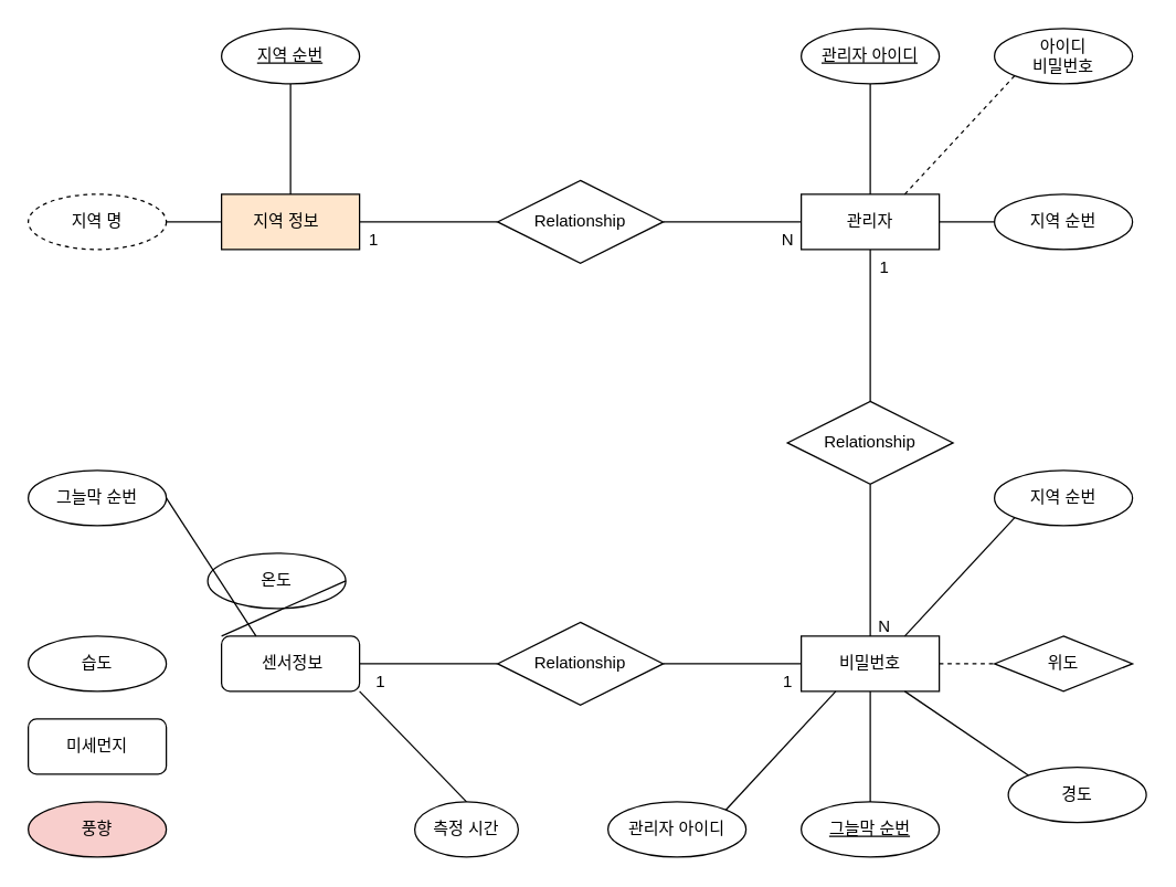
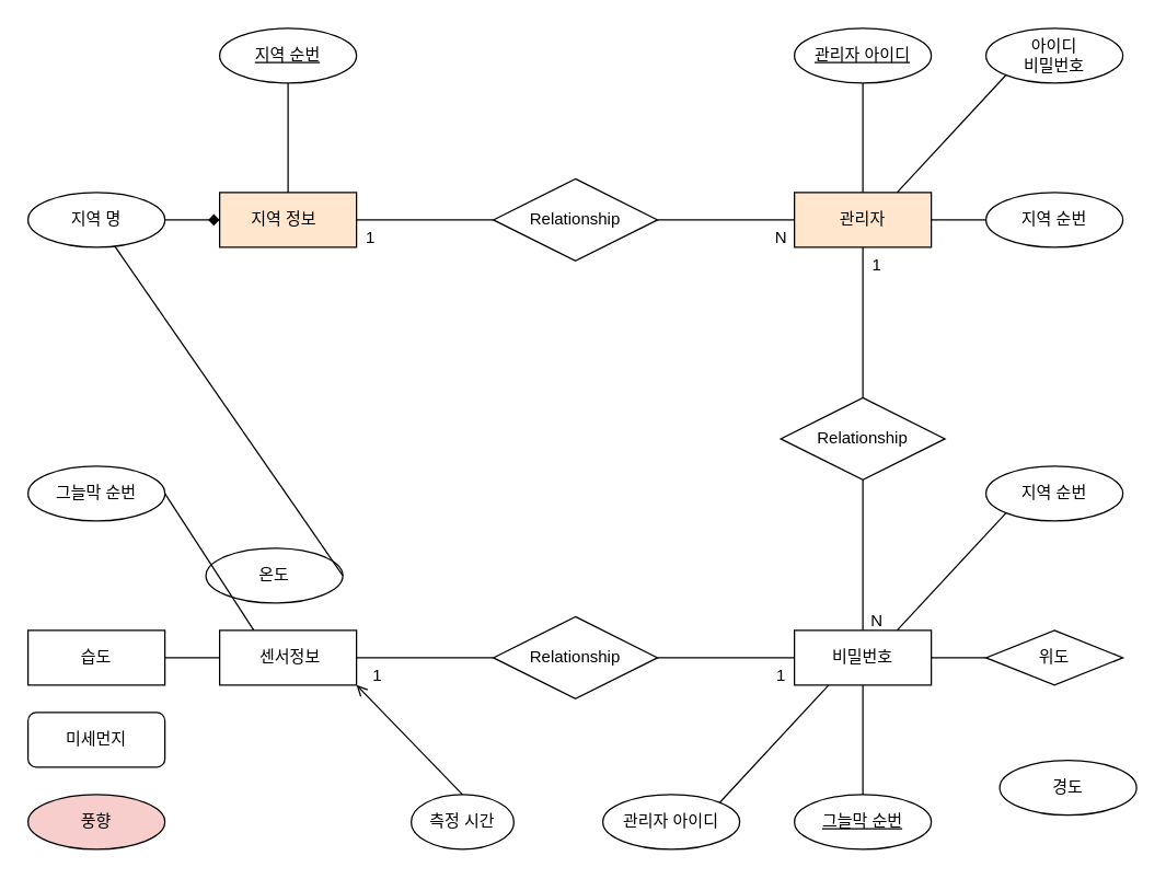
  <mxCell id="0" />
  <mxCell id="1" parent="0" />
  <mxCell id="2" value="비밀번호" style="whiteSpace=wrap;html=1;align=center;" vertex="1" parent="1"><mxGeometry x="580" y="460" width="100" height="40" as="geometry" /></mxCell>
- <mxCell id="3" value="&amp;nbsp;센서정보" style="whiteSpace=wrap;html=1;align=center;rounded=1;" vertex="1" parent="1"><mxGeometry x="160" y="460" width="100" height="40" as="geometry" /></mxCell>
- <mxCell id="4" value="관리자" style="whiteSpace=wrap;html=1;align=center;" vertex="1" parent="1"><mxGeometry x="580" y="140" width="100" height="40" as="geometry" /></mxCell>
+ <mxCell id="3" value="&amp;nbsp;센서정보" style="whiteSpace=wrap;html=1;align=center;" vertex="1" parent="1"><mxGeometry x="160" y="460" width="100" height="40" as="geometry" /></mxCell>
+ <mxCell id="4" value="관리자" style="whiteSpace=wrap;html=1;align=center;fillColor=#ffe6cc;" vertex="1" parent="1"><mxGeometry x="580" y="140" width="100" height="40" as="geometry" /></mxCell>
  <mxCell id="5" value="지역 정보&lt;span style=&quot;white-space: pre;&quot;&gt;&#09;&lt;/span&gt;" style="whiteSpace=wrap;html=1;align=center;fillColor=#ffe6cc;" vertex="1" parent="1"><mxGeometry x="160" y="140" width="100" height="40" as="geometry" /></mxCell>
  <mxCell id="6" value="지역 순번" style="ellipse;whiteSpace=wrap;html=1;align=center;fontStyle=4;" vertex="1" parent="1"><mxGeometry x="160" y="20" width="100" height="40" as="geometry" /></mxCell>
  <mxCell id="7" value="그늘막 순번" style="ellipse;whiteSpace=wrap;html=1;align=center;fontStyle=4;" vertex="1" parent="1"><mxGeometry x="580" y="580" width="100" height="40" as="geometry" /></mxCell>
  <mxCell id="8" value="관리자 아이디" style="ellipse;whiteSpace=wrap;html=1;align=center;fontStyle=4;" vertex="1" parent="1"><mxGeometry x="580" y="20" width="100" height="40" as="geometry" /></mxCell>
- <mxCell id="9" value="지역 명" style="ellipse;whiteSpace=wrap;html=1;align=center;dashed=1;" vertex="1" parent="1"><mxGeometry x="20" y="140" width="100" height="40" as="geometry" /></mxCell>
+ <mxCell id="9" value="지역 명" style="ellipse;whiteSpace=wrap;html=1;align=center;" vertex="1" parent="1"><mxGeometry x="20" y="140" width="100" height="40" as="geometry" /></mxCell>
  <mxCell id="10" value="" style="endArrow=none;html=1;rounded=0;exitX=0.5;exitY=1;exitDx=0;exitDy=0;entryX=0.5;entryY=0;entryDx=0;entryDy=0;" edge="1" parent="1" source="6" target="5"><mxGeometry relative="1" as="geometry"><mxPoint x="290" y="100" as="sourcePoint" /><mxPoint x="450" y="100" as="targetPoint" /></mxGeometry></mxCell>
- <mxCell id="11" value="" style="endArrow=none;html=1;rounded=0;exitX=1;exitY=0.5;exitDx=0;exitDy=0;entryX=0;entryY=0.5;entryDx=0;entryDy=0;" edge="1" parent="1" source="9" target="5"><mxGeometry relative="1" as="geometry"><mxPoint x="340" y="130" as="sourcePoint" /><mxPoint x="430" y="140" as="targetPoint" /></mxGeometry></mxCell>
+ <mxCell id="11" value="" style="endArrow=diamond;html=1;rounded=0;exitX=1;exitY=0.5;exitDx=0;exitDy=0;entryX=0;entryY=0.5;entryDx=0;entryDy=0;" edge="1" parent="1" source="9" target="5"><mxGeometry relative="1" as="geometry"><mxPoint x="340" y="130" as="sourcePoint" /><mxPoint x="430" y="140" as="targetPoint" /></mxGeometry></mxCell>
  <mxCell id="12" value="아이디 &lt;br&gt;비밀번호" style="ellipse;whiteSpace=wrap;html=1;align=center;" vertex="1" parent="1"><mxGeometry x="720" y="20" width="100" height="40" as="geometry" /></mxCell>
  <mxCell id="13" value="지역 순번" style="ellipse;whiteSpace=wrap;html=1;align=center;" vertex="1" parent="1"><mxGeometry x="720" y="140" width="100" height="40" as="geometry" /></mxCell>
  <mxCell id="14" value="" style="endArrow=none;html=1;rounded=0;entryX=0.5;entryY=1;entryDx=0;entryDy=0;exitX=0.5;exitY=0;exitDx=0;exitDy=0;" edge="1" parent="1" source="4" target="8"><mxGeometry relative="1" as="geometry"><mxPoint x="400" y="170" as="sourcePoint" /><mxPoint x="560" y="170" as="targetPoint" /></mxGeometry></mxCell>
- <mxCell id="15" value="" style="endArrow=none;html=1;rounded=0;exitX=0.75;exitY=0;exitDx=0;exitDy=0;entryX=0;entryY=1;entryDx=0;entryDy=0;dashed=1;" edge="1" parent="1" source="4" target="12"><mxGeometry relative="1" as="geometry"><mxPoint x="400" y="170" as="sourcePoint" /><mxPoint x="750" y="70" as="targetPoint" /></mxGeometry></mxCell>
+ <mxCell id="15" value="" style="endArrow=none;html=1;rounded=0;exitX=0.75;exitY=0;exitDx=0;exitDy=0;entryX=0;entryY=1;entryDx=0;entryDy=0;" edge="1" parent="1" source="4" target="12"><mxGeometry relative="1" as="geometry"><mxPoint x="400" y="170" as="sourcePoint" /><mxPoint x="750" y="70" as="targetPoint" /></mxGeometry></mxCell>
  <mxCell id="16" value="" style="endArrow=none;html=1;rounded=0;exitX=1;exitY=0.5;exitDx=0;exitDy=0;entryX=0;entryY=0.5;entryDx=0;entryDy=0;" edge="1" parent="1" source="4" target="13"><mxGeometry relative="1" as="geometry"><mxPoint x="690" y="200" as="sourcePoint" /><mxPoint x="790" y="310" as="targetPoint" /></mxGeometry></mxCell>
  <mxCell id="17" value="지역 순번" style="ellipse;whiteSpace=wrap;html=1;align=center;" vertex="1" parent="1"><mxGeometry x="720" y="340" width="100" height="40" as="geometry" /></mxCell>
  <mxCell id="18" value="관리자 아이디" style="ellipse;whiteSpace=wrap;html=1;align=center;" vertex="1" parent="1"><mxGeometry x="440" y="580" width="100" height="40" as="geometry" /></mxCell>
  <mxCell id="19" value="경도" style="ellipse;whiteSpace=wrap;html=1;align=center;" vertex="1" parent="1"><mxGeometry x="730" y="555" width="100" height="40" as="geometry" /></mxCell>
  <mxCell id="20" value="위도" style="rhombus;whiteSpace=wrap;html=1;align=center;" vertex="1" parent="1"><mxGeometry x="720" y="460" width="100" height="40" as="geometry" /></mxCell>
  <mxCell id="21" value="" style="endArrow=none;html=1;rounded=0;exitX=1;exitY=0;exitDx=0;exitDy=0;entryX=0.25;entryY=1;entryDx=0;entryDy=0;" edge="1" parent="1" source="18" target="2"><mxGeometry relative="1" as="geometry"><mxPoint x="790" y="410" as="sourcePoint" /><mxPoint x="950" y="410" as="targetPoint" /></mxGeometry></mxCell>
  <mxCell id="22" value="" style="endArrow=none;html=1;rounded=0;exitX=0.5;exitY=0;exitDx=0;exitDy=0;entryX=0.5;entryY=1;entryDx=0;entryDy=0;" edge="1" parent="1" source="7" target="2"><mxGeometry relative="1" as="geometry"><mxPoint x="790" y="410" as="sourcePoint" /><mxPoint x="950" y="410" as="targetPoint" /></mxGeometry></mxCell>
- <mxCell id="23" value="" style="endArrow=none;html=1;rounded=0;exitX=0.75;exitY=1;exitDx=0;exitDy=0;entryX=0;entryY=0;entryDx=0;entryDy=0;" edge="1" parent="1" source="2" target="19"><mxGeometry relative="1" as="geometry"><mxPoint x="790" y="410" as="sourcePoint" /><mxPoint x="950" y="410" as="targetPoint" /></mxGeometry></mxCell>
- <mxCell id="24" value="" style="endArrow=none;html=1;rounded=0;exitX=1;exitY=0.5;exitDx=0;exitDy=0;entryX=0;entryY=0.5;entryDx=0;entryDy=0;dashed=1;" edge="1" parent="1" source="2" target="20"><mxGeometry relative="1" as="geometry"><mxPoint x="790" y="410" as="sourcePoint" /><mxPoint x="950" y="410" as="targetPoint" /></mxGeometry></mxCell>
+ <mxCell id="24" value="" style="endArrow=none;html=1;rounded=0;exitX=1;exitY=0.5;exitDx=0;exitDy=0;entryX=0;entryY=0.5;entryDx=0;entryDy=0;" edge="1" parent="1" source="2" target="20"><mxGeometry relative="1" as="geometry"><mxPoint x="790" y="410" as="sourcePoint" /><mxPoint x="950" y="410" as="targetPoint" /></mxGeometry></mxCell>
  <mxCell id="25" value="" style="endArrow=none;html=1;rounded=0;exitX=0.75;exitY=0;exitDx=0;exitDy=0;entryX=0;entryY=1;entryDx=0;entryDy=0;" edge="1" parent="1" source="2" target="17"><mxGeometry relative="1" as="geometry"><mxPoint x="790" y="410" as="sourcePoint" /><mxPoint x="950" y="410" as="targetPoint" /></mxGeometry></mxCell>
  <mxCell id="26" value="온도" style="ellipse;whiteSpace=wrap;html=1;align=center;" vertex="1" parent="1"><mxGeometry x="150" y="400" width="100" height="40" as="geometry" /></mxCell>
  <mxCell id="27" value="미세먼지" style="whiteSpace=wrap;html=1;align=center;rounded=1;" vertex="1" parent="1"><mxGeometry x="20" y="520" width="100" height="40" as="geometry" /></mxCell>
  <mxCell id="28" value="그늘막 순번" style="ellipse;whiteSpace=wrap;html=1;align=center;" vertex="1" parent="1"><mxGeometry x="20" y="340" width="100" height="40" as="geometry" /></mxCell>
- <mxCell id="29" value="습도" style="ellipse;whiteSpace=wrap;html=1;align=center;" vertex="1" parent="1"><mxGeometry x="20" y="460" width="100" height="40" as="geometry" /></mxCell>
+ <mxCell id="29" value="습도" style="whiteSpace=wrap;html=1;align=center;rounded=0;" vertex="1" parent="1"><mxGeometry x="20" y="460" width="100" height="40" as="geometry" /></mxCell>
  <mxCell id="30" value="풍향" style="ellipse;whiteSpace=wrap;html=1;align=center;fillColor=#f8cecc;" vertex="1" parent="1"><mxGeometry x="20" y="580" width="100" height="40" as="geometry" /></mxCell>
  <mxCell id="31" value="측정 시간" style="ellipse;whiteSpace=wrap;html=1;align=center;" vertex="1" parent="1"><mxGeometry x="300" y="580" width="75" height="40" as="geometry" /></mxCell>
- <mxCell id="32" value="" style="endArrow=none;html=1;rounded=0;exitX=0.5;exitY=0;exitDx=0;exitDy=0;entryX=1;entryY=1;entryDx=0;entryDy=0;" edge="1" parent="1" source="31" target="3"><mxGeometry relative="1" as="geometry"><mxPoint x="320" y="450" as="sourcePoint" /><mxPoint x="480" y="450" as="targetPoint" /></mxGeometry></mxCell>
- <mxCell id="34" value="" style="endArrow=none;html=1;rounded=0;exitX=1;exitY=0.5;exitDx=0;exitDy=0;entryX=0;entryY=0;entryDx=0;entryDy=0;" edge="1" parent="1" source="26" target="3"><mxGeometry relative="1" as="geometry"><mxPoint x="320" y="450" as="sourcePoint" /><mxPoint x="480" y="450" as="targetPoint" /></mxGeometry></mxCell>
+ <mxCell id="32" value="" style="endArrow=open;html=1;rounded=0;exitX=0.5;exitY=0;exitDx=0;exitDy=0;entryX=1;entryY=1;entryDx=0;entryDy=0;" edge="1" parent="1" source="31" target="3"><mxGeometry relative="1" as="geometry"><mxPoint x="320" y="450" as="sourcePoint" /><mxPoint x="480" y="450" as="targetPoint" /></mxGeometry></mxCell>
+ <mxCell id="33" value="" style="endArrow=none;html=1;rounded=0;exitX=1;exitY=0.5;exitDx=0;exitDy=0;entryX=0;entryY=0.5;entryDx=0;entryDy=0;" edge="1" parent="1" source="29" target="3"><mxGeometry relative="1" as="geometry"><mxPoint x="320" y="450" as="sourcePoint" /><mxPoint x="480" y="450" as="targetPoint" /></mxGeometry></mxCell>
+ <mxCell id="34" value="" style="endArrow=none;html=1;rounded=0;exitX=1;exitY=0.5;exitDx=0;exitDy=0;" edge="1" parent="1" source="26" target="9"><mxGeometry relative="1" as="geometry"><mxPoint x="320" y="450" as="sourcePoint" /><mxPoint x="480" y="450" as="targetPoint" /></mxGeometry></mxCell>
  <mxCell id="35" value="" style="endArrow=none;html=1;rounded=0;exitX=1;exitY=0.5;exitDx=0;exitDy=0;entryX=0.25;entryY=0;entryDx=0;entryDy=0;" edge="1" parent="1" source="28" target="3"><mxGeometry relative="1" as="geometry"><mxPoint x="320" y="450" as="sourcePoint" /><mxPoint x="480" y="450" as="targetPoint" /></mxGeometry></mxCell>
  <mxCell id="36" value="Relationship" style="shape=rhombus;perimeter=rhombusPerimeter;whiteSpace=wrap;html=1;align=center;" vertex="1" parent="1"><mxGeometry x="570" y="290" width="120" height="60" as="geometry" /></mxCell>
  <mxCell id="37" value="Relationship" style="shape=rhombus;perimeter=rhombusPerimeter;whiteSpace=wrap;html=1;align=center;" vertex="1" parent="1"><mxGeometry x="360" y="450" width="120" height="60" as="geometry" /></mxCell>
  <mxCell id="38" value="Relationship" style="shape=rhombus;perimeter=rhombusPerimeter;whiteSpace=wrap;html=1;align=center;" vertex="1" parent="1"><mxGeometry x="360" y="130" width="120" height="60" as="geometry" /></mxCell>
  <mxCell id="39" value="" style="endArrow=none;html=1;rounded=0;entryX=0.5;entryY=1;entryDx=0;entryDy=0;exitX=0.5;exitY=0;exitDx=0;exitDy=0;" edge="1" parent="1" source="36" target="4"><mxGeometry relative="1" as="geometry"><mxPoint x="160" y="300" as="sourcePoint" /><mxPoint x="320" y="300" as="targetPoint" /></mxGeometry></mxCell>
  <mxCell id="40" value="" style="endArrow=none;html=1;rounded=0;entryX=0.5;entryY=0;entryDx=0;entryDy=0;exitX=0.5;exitY=1;exitDx=0;exitDy=0;" edge="1" parent="1" source="36" target="2"><mxGeometry relative="1" as="geometry"><mxPoint x="160" y="300" as="sourcePoint" /><mxPoint x="320" y="300" as="targetPoint" /></mxGeometry></mxCell>
  <mxCell id="41" value="" style="endArrow=none;html=1;rounded=0;entryX=0;entryY=0.5;entryDx=0;entryDy=0;exitX=1;exitY=0.5;exitDx=0;exitDy=0;" edge="1" parent="1" source="37" target="2"><mxGeometry relative="1" as="geometry"><mxPoint x="160" y="300" as="sourcePoint" /><mxPoint x="320" y="300" as="targetPoint" /></mxGeometry></mxCell>
  <mxCell id="42" value="" style="endArrow=none;html=1;rounded=0;entryX=0;entryY=0.5;entryDx=0;entryDy=0;exitX=1;exitY=0.5;exitDx=0;exitDy=0;" edge="1" parent="1" source="3" target="37"><mxGeometry relative="1" as="geometry"><mxPoint x="160" y="300" as="sourcePoint" /><mxPoint x="320" y="300" as="targetPoint" /></mxGeometry></mxCell>
  <mxCell id="43" value="" style="endArrow=none;html=1;rounded=0;entryX=0;entryY=0.5;entryDx=0;entryDy=0;exitX=1;exitY=0.5;exitDx=0;exitDy=0;" edge="1" parent="1" source="5" target="38"><mxGeometry relative="1" as="geometry"><mxPoint x="160" y="300" as="sourcePoint" /><mxPoint x="320" y="300" as="targetPoint" /></mxGeometry></mxCell>
  <mxCell id="44" value="" style="endArrow=none;html=1;rounded=0;entryX=0;entryY=0.5;entryDx=0;entryDy=0;" edge="1" parent="1" target="4"><mxGeometry relative="1" as="geometry"><mxPoint x="480" y="160" as="sourcePoint" /><mxPoint x="320" y="300" as="targetPoint" /></mxGeometry></mxCell>
  <mxCell id="45" value="1" style="text;html=1;align=center;verticalAlign=middle;resizable=0;points=[];autosize=1;strokeColor=none;fillColor=none;" vertex="1" parent="1"><mxGeometry x="625" y="178" width="30" height="30" as="geometry" /></mxCell>
  <mxCell id="46" value="N" style="text;html=1;align=center;verticalAlign=middle;resizable=0;points=[];autosize=1;strokeColor=none;fillColor=none;" vertex="1" parent="1"><mxGeometry x="625" y="438" width="30" height="30" as="geometry" /></mxCell>
  <mxCell id="47" value="1" style="text;html=1;align=center;verticalAlign=middle;resizable=0;points=[];autosize=1;strokeColor=none;fillColor=none;" vertex="1" parent="1"><mxGeometry x="555" y="478" width="30" height="30" as="geometry" /></mxCell>
  <mxCell id="48" value="1" style="text;html=1;align=center;verticalAlign=middle;resizable=0;points=[];autosize=1;strokeColor=none;fillColor=none;" vertex="1" parent="1"><mxGeometry x="260" y="478" width="30" height="30" as="geometry" /></mxCell>
  <mxCell id="49" value="1" style="text;html=1;align=center;verticalAlign=middle;resizable=0;points=[];autosize=1;strokeColor=none;fillColor=none;" vertex="1" parent="1"><mxGeometry x="255" y="158" width="30" height="30" as="geometry" /></mxCell>
  <mxCell id="50" value="N" style="text;html=1;align=center;verticalAlign=middle;resizable=0;points=[];autosize=1;strokeColor=none;fillColor=none;" vertex="1" parent="1"><mxGeometry x="555" y="158" width="30" height="30" as="geometry" /></mxCell>
